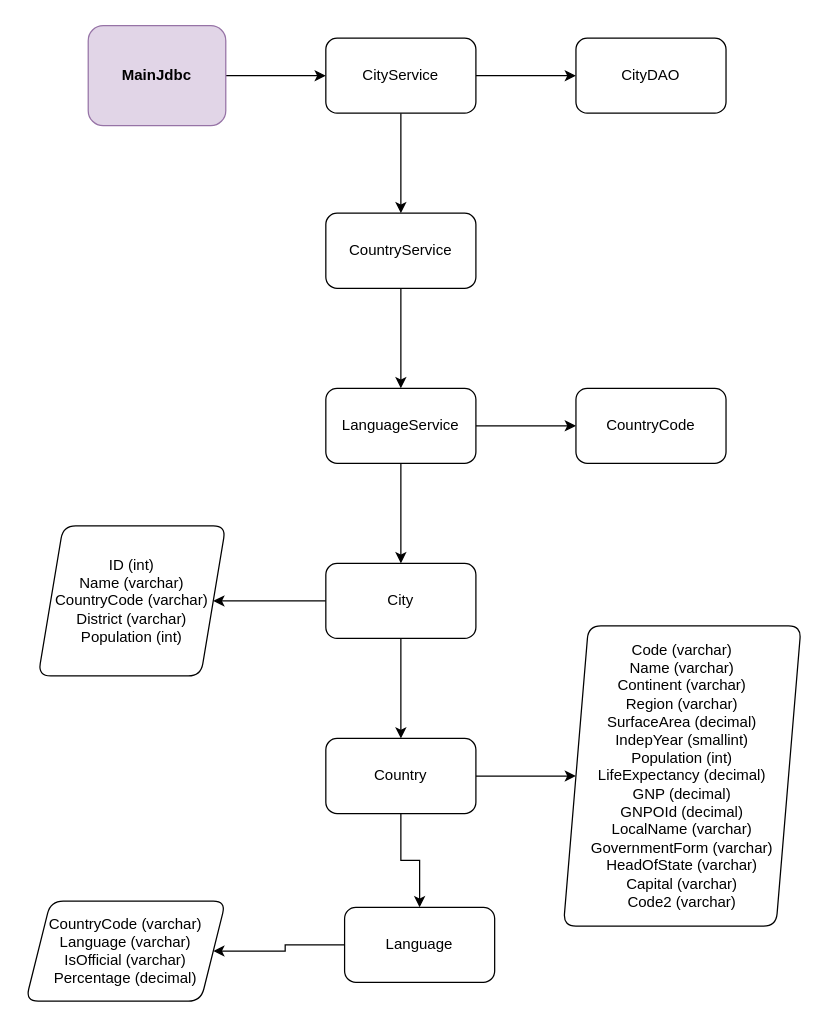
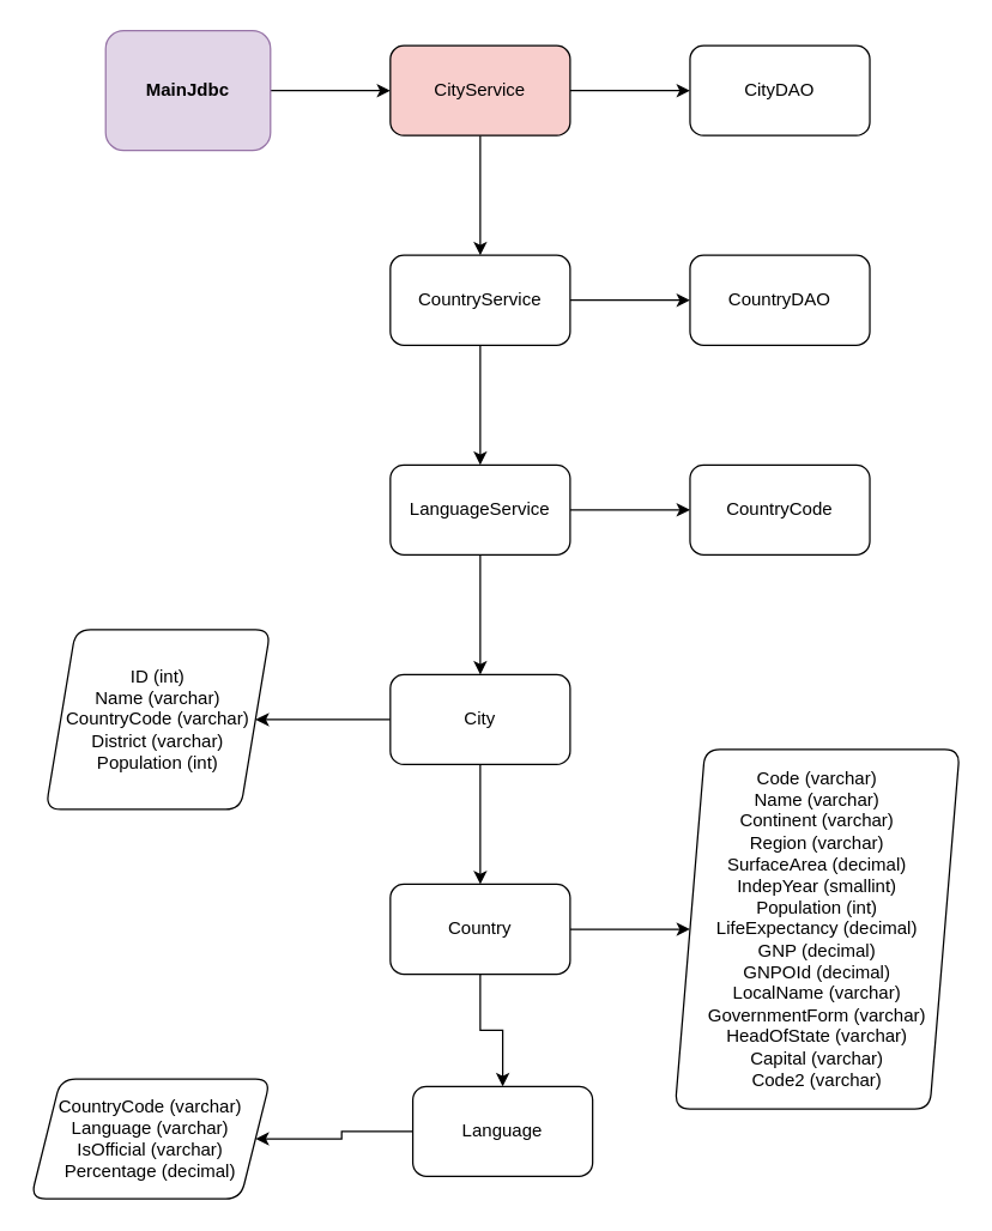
  <mxCell id="0" />
  <mxCell id="1" parent="0" />
  <mxCell id="2" value="" style="edgeStyle=orthogonalEdgeStyle;rounded=0;orthogonalLoop=1;jettySize=auto;html=1;" edge="1" parent="1" source="3" target="6"><mxGeometry relative="1" as="geometry" /></mxCell>
  <mxCell id="3" value="&lt;b&gt;MainJdbc&lt;/b&gt;" style="rounded=1;whiteSpace=wrap;html=1;fontSize=12;glass=0;strokeWidth=1;shadow=0;fillColor=#e1d5e7;strokeColor=#9673a6;" parent="1" vertex="1"><mxGeometry x="70" y="20" width="110" height="80" as="geometry" /></mxCell>
  <mxCell id="4" value="" style="edgeStyle=orthogonalEdgeStyle;rounded=0;orthogonalLoop=1;jettySize=auto;html=1;" edge="1" parent="1" source="6" target="7"><mxGeometry relative="1" as="geometry" /></mxCell>
  <mxCell id="5" value="" style="edgeStyle=orthogonalEdgeStyle;rounded=0;orthogonalLoop=1;jettySize=auto;html=1;" edge="1" parent="1" source="6" target="10"><mxGeometry relative="1" as="geometry" /></mxCell>
- <mxCell id="6" value="CityService" style="whiteSpace=wrap;html=1;rounded=1;glass=0;strokeWidth=1;shadow=0;" vertex="1" parent="1"><mxGeometry x="260" y="30" width="120" height="60" as="geometry" /></mxCell>
+ <mxCell id="6" value="CityService" style="whiteSpace=wrap;html=1;rounded=1;glass=0;strokeWidth=1;shadow=0;fillColor=#f8cecc;" vertex="1" parent="1"><mxGeometry x="260" y="30" width="120" height="60" as="geometry" /></mxCell>
  <mxCell id="7" value="CityDAO" style="whiteSpace=wrap;html=1;rounded=1;glass=0;strokeWidth=1;shadow=0;" vertex="1" parent="1"><mxGeometry x="460" y="30" width="120" height="60" as="geometry" /></mxCell>
  <mxCell id="8" value="" style="edgeStyle=orthogonalEdgeStyle;rounded=0;orthogonalLoop=1;jettySize=auto;html=1;" edge="1" parent="1" source="10" target="13"><mxGeometry relative="1" as="geometry" /></mxCell>
+ <mxCell id="9" value="" style="edgeStyle=orthogonalEdgeStyle;rounded=0;orthogonalLoop=1;jettySize=auto;html=1;" edge="1" parent="1" source="10" target="22"><mxGeometry relative="1" as="geometry" /></mxCell>
  <mxCell id="10" value="CountryService" style="whiteSpace=wrap;html=1;rounded=1;glass=0;strokeWidth=1;shadow=0;" vertex="1" parent="1"><mxGeometry x="260" y="170" width="120" height="60" as="geometry" /></mxCell>
  <mxCell id="11" value="" style="edgeStyle=orthogonalEdgeStyle;rounded=0;orthogonalLoop=1;jettySize=auto;html=1;" edge="1" parent="1" source="13" target="16"><mxGeometry relative="1" as="geometry" /></mxCell>
  <mxCell id="12" value="" style="edgeStyle=orthogonalEdgeStyle;rounded=0;orthogonalLoop=1;jettySize=auto;html=1;" edge="1" parent="1" source="13" target="23"><mxGeometry relative="1" as="geometry" /></mxCell>
  <mxCell id="13" value="LanguageService" style="whiteSpace=wrap;html=1;rounded=1;glass=0;strokeWidth=1;shadow=0;" vertex="1" parent="1"><mxGeometry x="260" y="310" width="120" height="60" as="geometry" /></mxCell>
  <mxCell id="14" value="" style="edgeStyle=orthogonalEdgeStyle;rounded=0;orthogonalLoop=1;jettySize=auto;html=1;" edge="1" parent="1" source="16" target="19"><mxGeometry relative="1" as="geometry" /></mxCell>
  <mxCell id="15" value="" style="edgeStyle=orthogonalEdgeStyle;rounded=0;orthogonalLoop=1;jettySize=auto;html=1;" edge="1" parent="1" source="16" target="24"><mxGeometry relative="1" as="geometry" /></mxCell>
  <mxCell id="16" value="City" style="whiteSpace=wrap;html=1;rounded=1;glass=0;strokeWidth=1;shadow=0;" vertex="1" parent="1"><mxGeometry x="260" y="450" width="120" height="60" as="geometry" /></mxCell>
  <mxCell id="17" value="" style="edgeStyle=orthogonalEdgeStyle;rounded=0;orthogonalLoop=1;jettySize=auto;html=1;" edge="1" parent="1" source="19" target="21"><mxGeometry relative="1" as="geometry" /></mxCell>
  <mxCell id="18" value="" style="edgeStyle=orthogonalEdgeStyle;rounded=0;orthogonalLoop=1;jettySize=auto;html=1;" edge="1" parent="1" source="19" target="25"><mxGeometry relative="1" as="geometry" /></mxCell>
  <mxCell id="19" value="Country" style="whiteSpace=wrap;html=1;rounded=1;glass=0;strokeWidth=1;shadow=0;" vertex="1" parent="1"><mxGeometry x="260" y="590" width="120" height="60" as="geometry" /></mxCell>
  <mxCell id="20" value="" style="edgeStyle=orthogonalEdgeStyle;rounded=0;orthogonalLoop=1;jettySize=auto;html=1;" edge="1" parent="1" source="21" target="26"><mxGeometry relative="1" as="geometry" /></mxCell>
  <mxCell id="21" value="Language" style="whiteSpace=wrap;html=1;rounded=1;glass=0;strokeWidth=1;shadow=0;" vertex="1" parent="1"><mxGeometry x="275" y="725" width="120" height="60" as="geometry" /></mxCell>
+ <mxCell id="22" value="CountryDAO" style="whiteSpace=wrap;html=1;rounded=1;glass=0;strokeWidth=1;shadow=0;" vertex="1" parent="1"><mxGeometry x="460" y="170" width="120" height="60" as="geometry" /></mxCell>
  <mxCell id="23" value="CountryCode" style="whiteSpace=wrap;html=1;rounded=1;glass=0;strokeWidth=1;shadow=0;" vertex="1" parent="1"><mxGeometry x="460" y="310" width="120" height="60" as="geometry" /></mxCell>
  <mxCell id="24" value="&lt;div&gt;ID (int)&lt;/div&gt;&lt;div&gt;Name (varchar)&lt;/div&gt;&lt;div&gt;CountryCode (varchar)&lt;/div&gt;&lt;div&gt;District (varchar)&lt;/div&gt;&lt;div&gt;Population (int)&lt;/div&gt;" style="shape=parallelogram;perimeter=parallelogramPerimeter;whiteSpace=wrap;html=1;fixedSize=1;rounded=1;glass=0;strokeWidth=1;shadow=0;" vertex="1" parent="1"><mxGeometry x="30" y="420" width="150" height="120" as="geometry" /></mxCell>
  <mxCell id="25" value="&lt;div&gt;Code (varchar)&lt;/div&gt;&lt;div&gt;Name (varchar)&lt;/div&gt;&lt;div&gt;Continent (varchar)&lt;/div&gt;&lt;div&gt;Region (varchar)&lt;/div&gt;&lt;div&gt;SurfaceArea (decimal)&lt;/div&gt;&lt;div&gt;IndepYear (smallint)&lt;/div&gt;&lt;div&gt;Population (int)&lt;/div&gt;&lt;div&gt;LifeExpectancy (decimal)&lt;/div&gt;&lt;div&gt;GNP (decimal)&lt;/div&gt;&lt;div&gt;GNPOId (decimal)&lt;/div&gt;&lt;div&gt;LocalName (varchar)&lt;/div&gt;&lt;div&gt;GovernmentForm (varchar)&lt;/div&gt;&lt;div&gt;HeadOfState (varchar)&lt;/div&gt;&lt;div&gt;Capital (varchar)&lt;/div&gt;&lt;div&gt;Code2 (varchar)&lt;/div&gt;" style="shape=parallelogram;perimeter=parallelogramPerimeter;whiteSpace=wrap;html=1;fixedSize=1;rounded=1;glass=0;strokeWidth=1;shadow=0;" vertex="1" parent="1"><mxGeometry x="450" y="500" width="190" height="240" as="geometry" /></mxCell>
  <mxCell id="26" value="&lt;div&gt;CountryCode (varchar)&lt;/div&gt;&lt;div&gt;Language (varchar)&lt;/div&gt;&lt;div&gt;IsOfficial (varchar)&lt;/div&gt;&lt;div&gt;Percentage (decimal)&lt;/div&gt;" style="shape=parallelogram;perimeter=parallelogramPerimeter;whiteSpace=wrap;html=1;fixedSize=1;rounded=1;glass=0;strokeWidth=1;shadow=0;" vertex="1" parent="1"><mxGeometry x="20" y="720" width="160" height="80" as="geometry" /></mxCell>
